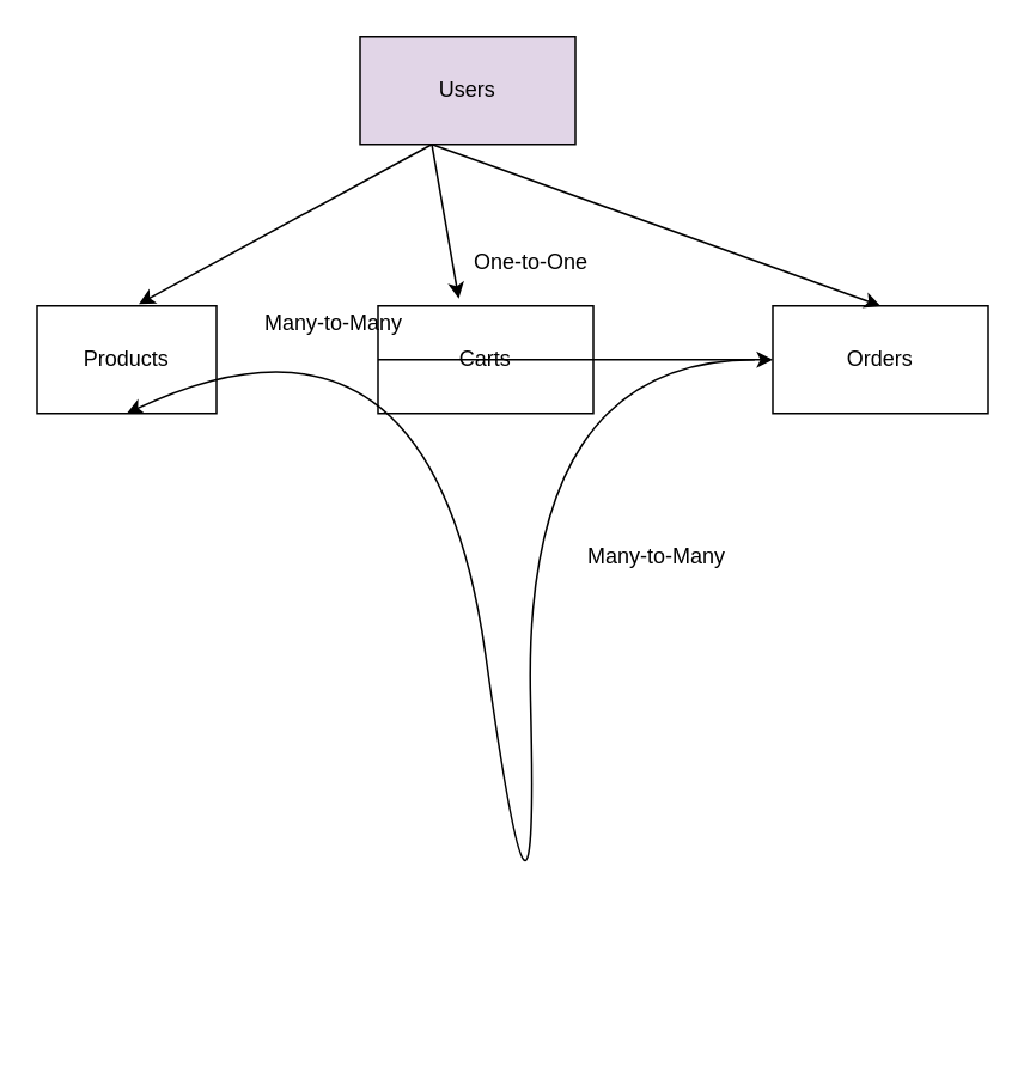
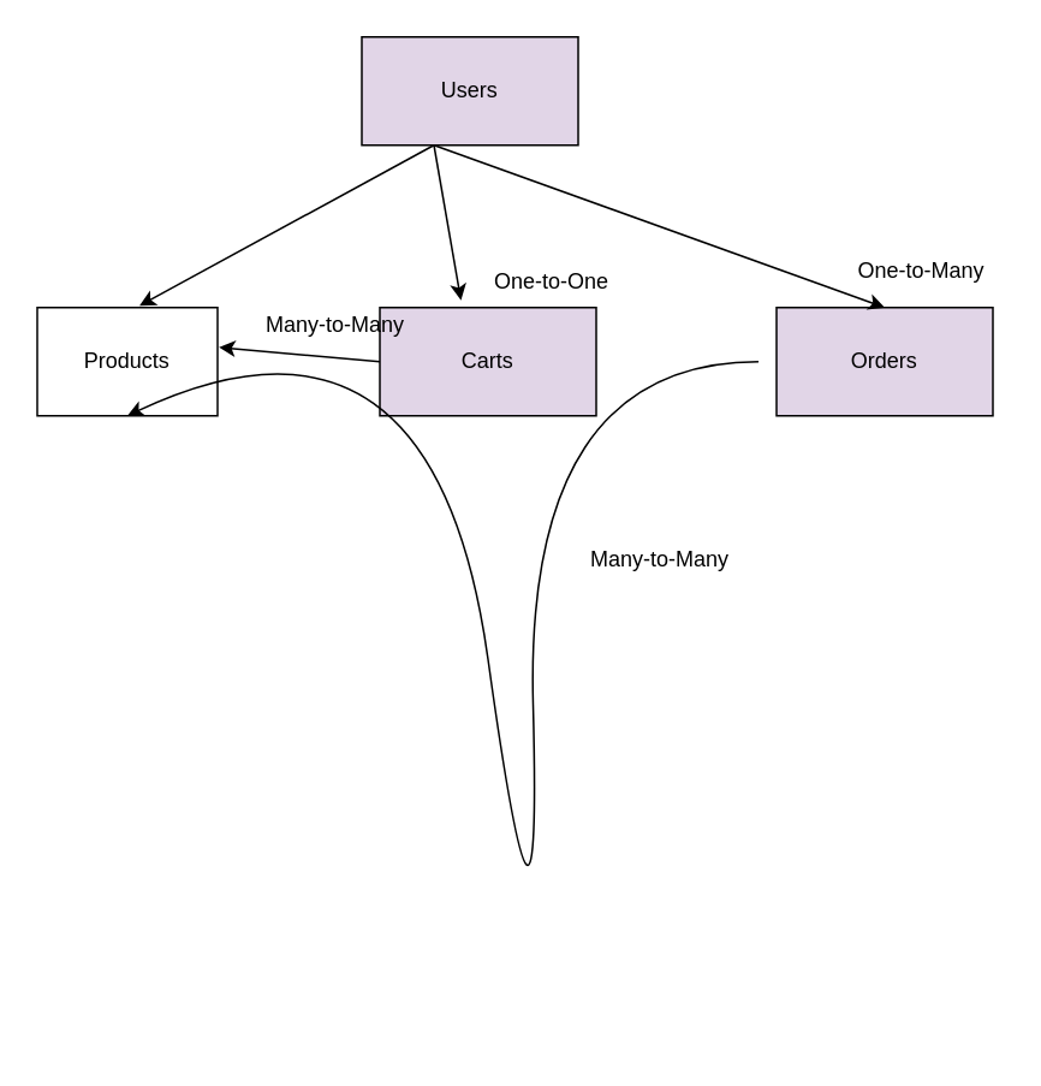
  <mxCell id="0" />
  <mxCell id="1" parent="0" />
  <mxCell id="2" value="Users" style="rounded=0;whiteSpace=wrap;html=1;fillColor=#e1d5e7;" vertex="1" parent="1"><mxGeometry x="200" y="20" width="120" height="60" as="geometry" /></mxCell>
  <mxCell id="3" value="Products" style="rounded=0;whiteSpace=wrap;html=1;" vertex="1" parent="1"><mxGeometry x="20" y="170" width="100" height="60" as="geometry" /></mxCell>
- <mxCell id="4" value="Carts" style="rounded=0;whiteSpace=wrap;html=1;" vertex="1" parent="1"><mxGeometry x="210" y="170" width="120" height="60" as="geometry" /></mxCell>
- <mxCell id="5" value="Orders" style="rounded=0;whiteSpace=wrap;html=1;" vertex="1" parent="1"><mxGeometry x="430" y="170" width="120" height="60" as="geometry" /></mxCell>
+ <mxCell id="4" value="Carts" style="rounded=0;whiteSpace=wrap;html=1;fillColor=#e1d5e7;" vertex="1" parent="1"><mxGeometry x="210" y="170" width="120" height="60" as="geometry" /></mxCell>
+ <mxCell id="5" value="Orders" style="rounded=0;whiteSpace=wrap;html=1;fillColor=#e1d5e7;" vertex="1" parent="1"><mxGeometry x="430" y="170" width="120" height="60" as="geometry" /></mxCell>
  <mxCell id="6" value="" style="endArrow=classic;html=1;rounded=0;entryX=0.567;entryY=-0.017;entryDx=0;entryDy=0;entryPerimeter=0;" edge="1" parent="1" target="3"><mxGeometry width="50" height="50" relative="1" as="geometry"><mxPoint x="240" y="80" as="sourcePoint" /><mxPoint x="290" y="30" as="targetPoint" /></mxGeometry></mxCell>
  <mxCell id="7" value="" style="endArrow=classic;html=1;rounded=0;entryX=0.375;entryY=-0.067;entryDx=0;entryDy=0;entryPerimeter=0;" edge="1" parent="1" target="4"><mxGeometry width="50" height="50" relative="1" as="geometry"><mxPoint x="240" y="80" as="sourcePoint" /><mxPoint x="290" y="30" as="targetPoint" /></mxGeometry></mxCell>
  <mxCell id="8" value="" style="endArrow=classic;html=1;rounded=0;entryX=0.5;entryY=0;entryDx=0;entryDy=0;" edge="1" parent="1" target="5"><mxGeometry width="50" height="50" relative="1" as="geometry"><mxPoint x="240" y="80" as="sourcePoint" /><mxPoint x="290" y="30" as="targetPoint" /></mxGeometry></mxCell>
- <mxCell id="9" value="One-to-One" style="text;html=1;align=center;verticalAlign=middle;resizable=0;points=[];autosize=1;strokeColor=none;fillColor=none;" vertex="1" parent="1"><mxGeometry x="255" y="136" width="80" height="20" as="geometry" /></mxCell>
- <mxCell id="11" value="" style="endArrow=classic;html=1;rounded=0;exitX=0;exitY=0.5;exitDx=0;exitDy=0;" edge="1" parent="1" source="4" target="5"><mxGeometry width="50" height="50" relative="1" as="geometry"><mxPoint x="240" y="190" as="sourcePoint" /><mxPoint x="290" y="140" as="targetPoint" /></mxGeometry></mxCell>
+ <mxCell id="9" value="One-to-One" style="text;html=1;align=center;verticalAlign=middle;resizable=0;points=[];autosize=1;strokeColor=none;fillColor=none;" vertex="1" parent="1"><mxGeometry x="265" y="146" width="80" height="20" as="geometry" /></mxCell>
+ <mxCell id="10" value="One-to-Many" style="text;html=1;align=center;verticalAlign=middle;resizable=0;points=[];autosize=1;strokeColor=none;fillColor=none;" vertex="1" parent="1"><mxGeometry x="465" y="140" width="90" height="20" as="geometry" /></mxCell>
+ <mxCell id="11" value="" style="endArrow=classic;html=1;rounded=0;entryX=1.008;entryY=0.367;entryDx=0;entryDy=0;entryPerimeter=0;exitX=0;exitY=0.5;exitDx=0;exitDy=0;" edge="1" parent="1" source="4" target="3"><mxGeometry width="50" height="50" relative="1" as="geometry"><mxPoint x="240" y="190" as="sourcePoint" /><mxPoint x="290" y="140" as="targetPoint" /></mxGeometry></mxCell>
  <mxCell id="12" value="Many-to-Many" style="text;html=1;align=center;verticalAlign=middle;resizable=0;points=[];autosize=1;strokeColor=none;fillColor=none;" vertex="1" parent="1"><mxGeometry x="140" y="170" width="90" height="20" as="geometry" /></mxCell>
  <mxCell id="13" value="" style="curved=1;endArrow=classic;html=1;rounded=0;entryX=0.5;entryY=1;entryDx=0;entryDy=0;" edge="1" parent="1" target="3"><mxGeometry width="50" height="50" relative="1" as="geometry"><mxPoint x="420" y="200" as="sourcePoint" /><mxPoint x="290" y="150" as="targetPoint" /><Array as="points"><mxPoint x="290" y="200" /><mxPoint x="300" y="580" /><mxPoint x="240" y="150" /></Array></mxGeometry></mxCell>
  <mxCell id="14" value="Many-to-Many" style="text;html=1;align=center;verticalAlign=middle;resizable=0;points=[];autosize=1;strokeColor=none;fillColor=none;" vertex="1" parent="1"><mxGeometry x="320" y="300" width="90" height="20" as="geometry" /></mxCell>
